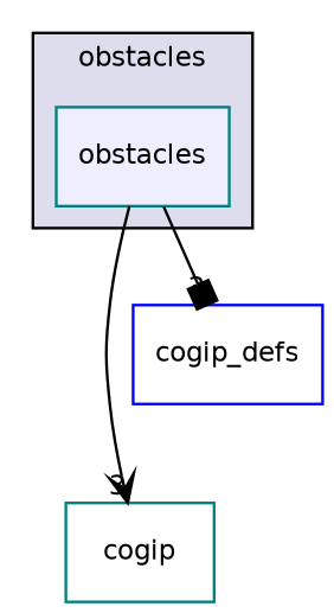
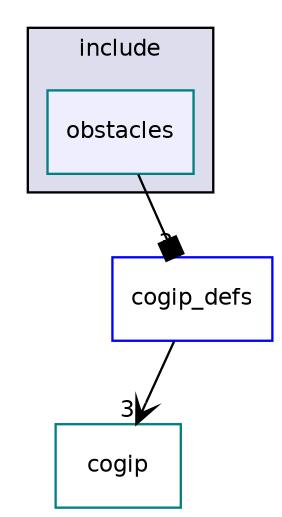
  digraph {
    compound=true
    node [color=teal fontname=Helvetica fontsize=10 shape=box]
    edge [headlabel=3 labeldistance=1.5 labelfontname=Helvetica labelfontsize=10 style=solid]
    n1 [fillcolor="#eeeeff" label=obstacles pencolor=black style=filled]
    n2 [label=cogip]
    n3 [color=blue label=cogip_defs]
    subgraph cluster_1 {
      bgcolor="#ddddee"
      fontname=Helvetica
      fontsize=10
-     label=obstacles
+     label=include
      pencolor=black
      n1
    }
-   n1 -> n2 [arrowhead=vee]
+   n3 -> n2 [arrowhead=vee]
    n1 -> n3 [arrowhead=box]
  }
